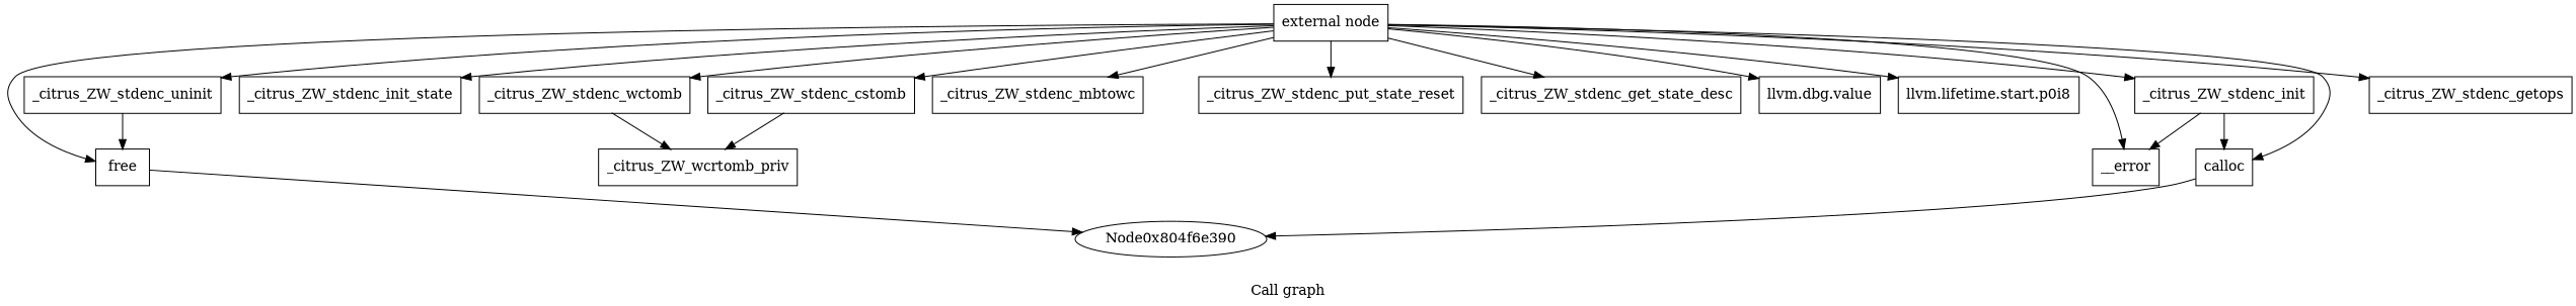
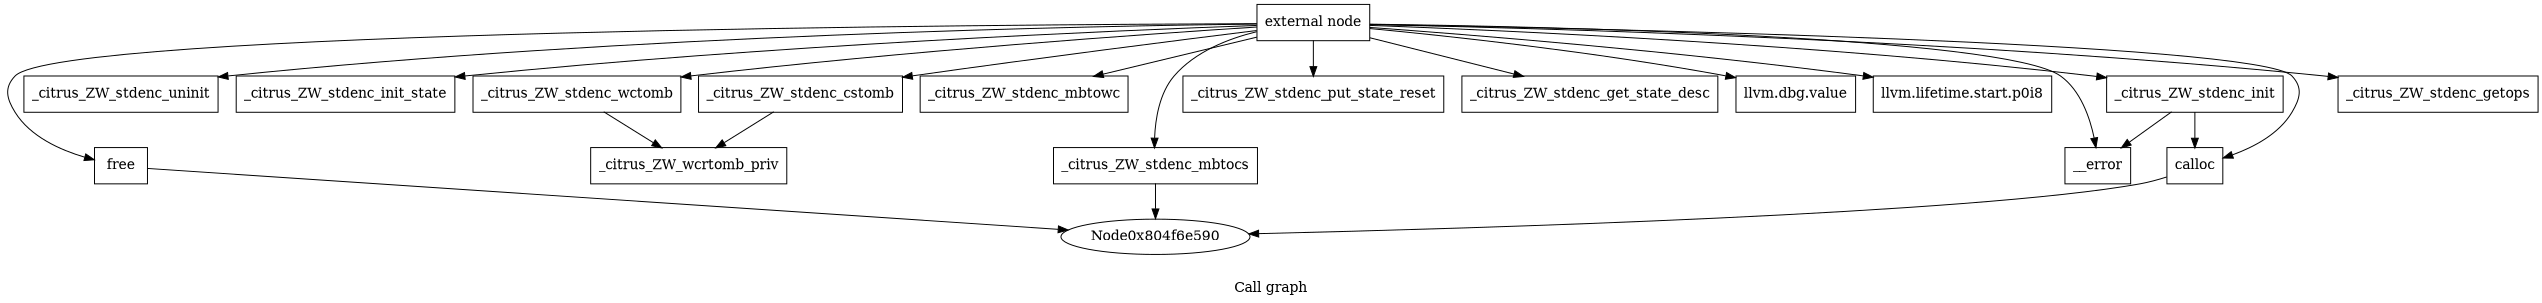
  digraph {
    label="Call graph"
    node [shape=record]
    n1 [label="{external node}"]
    n2 [label="{_citrus_ZW_stdenc_init}"]
    n3 [label="{_citrus_ZW_stdenc_uninit}"]
    n4 [label="{_citrus_ZW_stdenc_init_state}"]
+   n5 [label="{_citrus_ZW_stdenc_mbtocs}"]
    n6 [label="{_citrus_ZW_stdenc_cstomb}"]
    n7 [label="{_citrus_ZW_stdenc_mbtowc}"]
    n8 [label="{_citrus_ZW_stdenc_wctomb}"]
    n9 [label="{_citrus_ZW_stdenc_put_state_reset}"]
    n10 [label="{_citrus_ZW_stdenc_get_state_desc}"]
    n11 [label="{llvm.dbg.value}"]
    n12 [label="{llvm.lifetime.start.p0i8}"]
    n13 [label="{free}"]
    n14 [label="{calloc}"]
    n15 [label="{__error}"]
    n16 [label="{_citrus_ZW_stdenc_getops}"]
-   Node0x804f6e590 [label=Node0x804f6e390 shape=""]
+   Node0x804f6e590 [shape=""]
    n18 [label="{_citrus_ZW_wcrtomb_priv}"]
    n1 -> n2
    n1 -> n3
    n1 -> n4
+   n1 -> n5
    n1 -> n6
    n1 -> n7
    n1 -> n8
    n1 -> n9
    n1 -> n10
    n1 -> n11
    n1 -> n12
    n1 -> n13
    n1 -> n14
    n1 -> n15
    n1 -> n16
    n2 -> n14
    n2 -> n15
-   n3 -> n13
+   n5 -> Node0x804f6e590
    n6 -> n18
    n8 -> n18
    n13 -> Node0x804f6e590
    n14 -> Node0x804f6e590
  }
